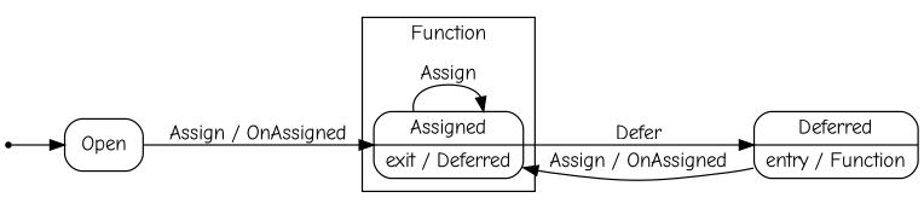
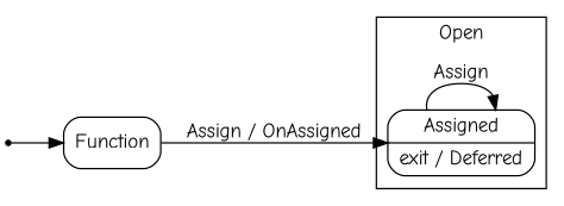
  digraph {
    compound=true
    fontname="Comic Neue"
    rankdir=LR
    node [fontname="Comic Neue" shape=Mrecord]
    edge [fontname="Comic Neue" style=solid]
    n1 [label="Assigned|exit / Deferred"]
-   n2 [label="Deferred|entry / Function"]
-   Open
+   Open [label=Function]
    init [shape=point]
    subgraph cluster_1 {
-     label=Function
+     label=Open
      n1
    }
    n1 -> n1 [label=Assign]
-   n1 -> n2 [label=Defer]
-   n2 -> n1 [label="Assign / OnAssigned"]
    Open -> n1 [label="Assign / OnAssigned"]
    init -> Open
  }
